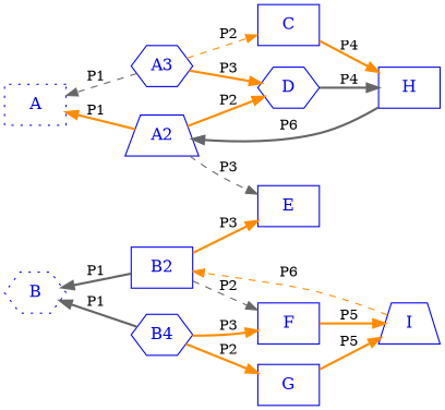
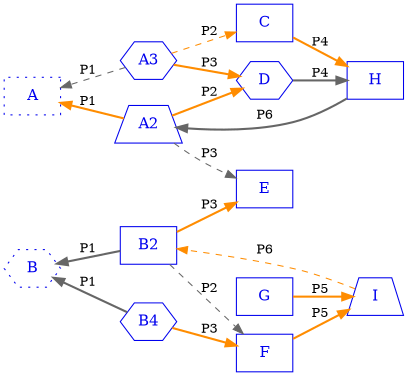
  digraph {
    color=blue2
    rankdir=LR
    node [color=blue2 fontcolor=blue2 shape=box]
    edge [color=darkorange fontsize=12 style=bold]
    A [style=dotted]
    B [shape=hexagon style=dotted]
    n3 [label=A3 shape=hexagon]
    A2 [shape=trapezium]
    B2
    n6 [label=B4 shape=hexagon]
    C
    D [shape=hexagon]
    E
    F
    G
    H
    I [shape=trapezium]
    subgraph sub_1 {
      rank=min
      A
      B
    }
    subgraph sub_2 {
      rank=same
      n3
      A2
      B2
      n6
    }
    subgraph sub_3 {
      rank=same
      C
      D
      E
      F
      G
    }
    subgraph sub_4 {
      rank=max
      H
      I
    }
    n3 -> A [color=gray40 label=P1 style=dashed]
    n3 -> C [label=P2 style=dashed]
    n3 -> D [label=P3]
    A2 -> A [label=P1]
    A2 -> D [label=P2]
    A2 -> E [color=gray40 label=P3 style=dashed]
    B2 -> B [color=gray40 label=P1]
    B2 -> E [label=P3]
    B2 -> F [color=gray40 label=P2 style=dashed]
    n6 -> B [color=gray40 label=P1]
    n6 -> F [label=P3]
-   n6 -> G [label=P2]
    C -> H [label=P4]
    D -> H [color=gray40 label=P4]
    F -> I [label=P5]
    G -> I [label=P5]
    H -> A2 [color=gray40 label=P6]
    I -> B2 [label=P6 style=dashed]
  }
